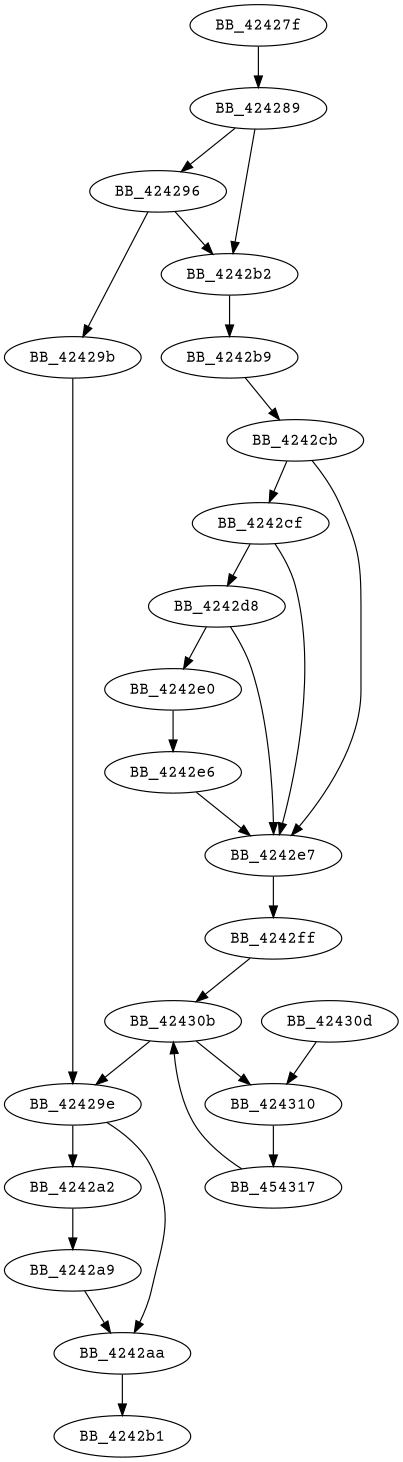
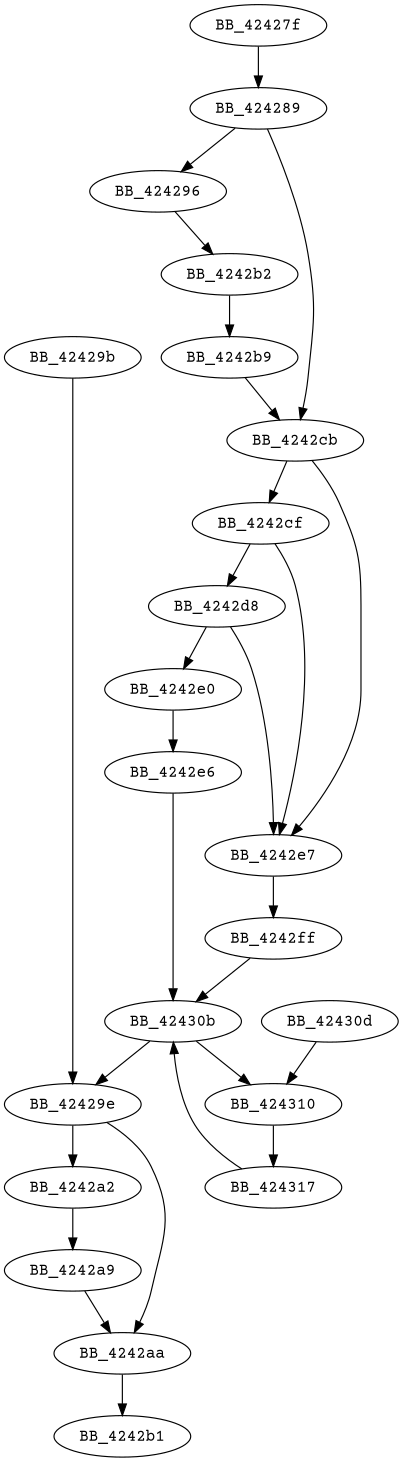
  digraph {
    fontname="Courier Prime"
    node [fontname="Courier Prime"]
    edge [fontname="Courier Prime"]
    BB_42427f
    BB_424289
    BB_424296
    BB_4242b2
    BB_42429b
    BB_4242b9
    BB_42429e
    BB_4242cb
    BB_4242a2
    BB_4242aa
    BB_4242a9
    BB_4242b1
    BB_4242cf
    BB_4242e7
    BB_4242ff
    BB_42430b
    BB_4242d8
    BB_424310
    BB_4242e0
    BB_4242e6
-   BB_424317 [label=BB_454317]
+   BB_424317
    BB_42430d
    BB_42427f -> BB_424289
    BB_424289 -> BB_424296
-   BB_424289 -> BB_4242b2
+   BB_424289 -> BB_4242cb
    BB_424296 -> BB_4242b2
-   BB_424296 -> BB_42429b
    BB_4242b2 -> BB_4242b9
    BB_42429b -> BB_42429e
    BB_4242b9 -> BB_4242cb
    BB_42429e -> BB_4242a2
    BB_42429e -> BB_4242aa
    BB_4242cb -> BB_4242cf
    BB_4242cb -> BB_4242e7
    BB_4242a2 -> BB_4242a9
    BB_4242aa -> BB_4242b1
    BB_4242a9 -> BB_4242aa
    BB_4242cf -> BB_4242e7
    BB_4242cf -> BB_4242d8
    BB_4242e7 -> BB_4242ff
    BB_4242ff -> BB_42430b
    BB_42430b -> BB_42429e
    BB_42430b -> BB_424310
    BB_4242d8 -> BB_4242e7
    BB_4242d8 -> BB_4242e0
    BB_424310 -> BB_424317
    BB_4242e0 -> BB_4242e6
-   BB_4242e6 -> BB_4242e7
+   BB_4242e6 -> BB_42430b
    BB_424317 -> BB_42430b
    BB_42430d -> BB_424310
  }
